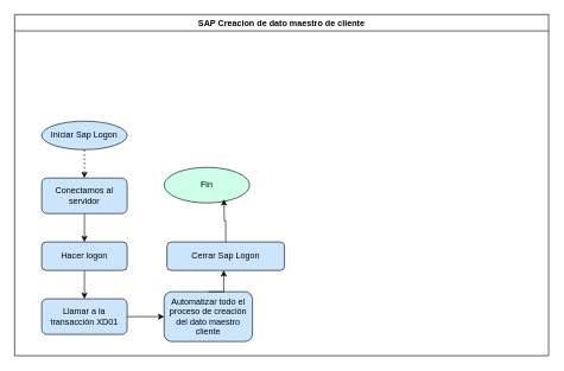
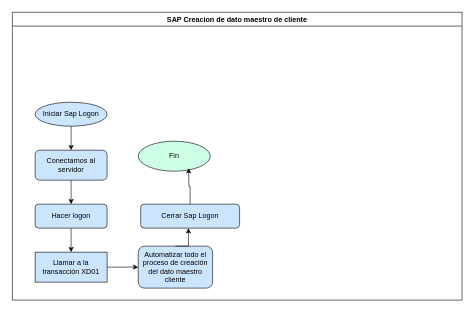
  <mxCell id="0" />
  <mxCell id="1" parent="0" />
  <mxCell id="2" value="SAP Creacion de dato maestro de cliente" style="swimlane;" parent="1" vertex="1"><mxGeometry x="20" y="20" width="750" height="480" as="geometry" /></mxCell>
- <mxCell id="3" style="edgeStyle=orthogonalEdgeStyle;rounded=0;orthogonalLoop=1;jettySize=auto;html=1;exitX=0.5;exitY=1;exitDx=0;exitDy=0;entryX=0.5;entryY=0;entryDx=0;entryDy=0;dashed=1;" parent="2" source="4" target="6" edge="1"><mxGeometry relative="1" as="geometry" /></mxCell>
+ <mxCell id="3" style="edgeStyle=orthogonalEdgeStyle;rounded=0;orthogonalLoop=1;jettySize=auto;html=1;exitX=0.5;exitY=1;exitDx=0;exitDy=0;entryX=0.5;entryY=0;entryDx=0;entryDy=0;" parent="2" source="4" target="6" edge="1"><mxGeometry relative="1" as="geometry" /></mxCell>
  <mxCell id="4" value="Iniciar Sap Logon" style="ellipse;whiteSpace=wrap;html=1;fillColor=#CCE5FF;" parent="2" vertex="1"><mxGeometry x="38" y="150" width="120" height="40" as="geometry" /></mxCell>
  <mxCell id="5" style="edgeStyle=orthogonalEdgeStyle;rounded=0;orthogonalLoop=1;jettySize=auto;html=1;exitX=0.5;exitY=1;exitDx=0;exitDy=0;entryX=0.5;entryY=0;entryDx=0;entryDy=0;" parent="2" source="6" target="8" edge="1"><mxGeometry relative="1" as="geometry" /></mxCell>
  <mxCell id="6" value="Conectarnos al servidor" style="rounded=1;whiteSpace=wrap;html=1;fillColor=#CCE5FF;" parent="2" vertex="1"><mxGeometry x="38" y="230" width="120" height="50" as="geometry" /></mxCell>
  <mxCell id="7" style="edgeStyle=orthogonalEdgeStyle;rounded=0;orthogonalLoop=1;jettySize=auto;html=1;exitX=0.5;exitY=1;exitDx=0;exitDy=0;entryX=0.5;entryY=0;entryDx=0;entryDy=0;" parent="2" source="8" target="10" edge="1"><mxGeometry relative="1" as="geometry" /></mxCell>
  <mxCell id="8" value="Hacer logon" style="rounded=1;whiteSpace=wrap;html=1;fillColor=#CCE5FF;" parent="2" vertex="1"><mxGeometry x="38" y="320" width="120" height="40" as="geometry" /></mxCell>
  <mxCell id="9" style="edgeStyle=orthogonalEdgeStyle;rounded=0;orthogonalLoop=1;jettySize=auto;html=1;exitX=1;exitY=0.5;exitDx=0;exitDy=0;entryX=0;entryY=0.5;entryDx=0;entryDy=0;" parent="2" source="10" target="12" edge="1"><mxGeometry relative="1" as="geometry" /></mxCell>
- <mxCell id="10" value="Llamar a la transacción&amp;nbsp;XD01" style="rounded=1;whiteSpace=wrap;html=1;fillColor=#CCE5FF;" parent="2" vertex="1"><mxGeometry x="38" y="400" width="120" height="50" as="geometry" /></mxCell>
+ <mxCell id="10" value="Llamar a la transacción&amp;nbsp;XD01" style="whiteSpace=wrap;html=1;fillColor=#CCE5FF;rounded=0;" parent="2" vertex="1"><mxGeometry x="38" y="400" width="120" height="50" as="geometry" /></mxCell>
  <mxCell id="11" value="Fin" style="ellipse;whiteSpace=wrap;html=1;fillColor=#CCFFE6;" parent="2" vertex="1"><mxGeometry x="210" y="215" width="120" height="50" as="geometry" /></mxCell>
  <mxCell id="12" value="Automatizar todo el proceso de creación del dato maestro cliente" style="rounded=1;whiteSpace=wrap;html=1;fillColor=#CCE5FF;" parent="2" vertex="1"><mxGeometry x="210" y="390" width="124" height="70" as="geometry" /></mxCell>
  <mxCell id="13" value="Cerrar Sap Logon" style="rounded=1;whiteSpace=wrap;html=1;fillColor=#CCE5FF;" parent="2" vertex="1"><mxGeometry x="214" y="320" width="165" height="40" as="geometry" /></mxCell>
  <mxCell id="14" style="edgeStyle=orthogonalEdgeStyle;rounded=0;orthogonalLoop=1;jettySize=auto;html=1;exitX=0.5;exitY=0;exitDx=0;exitDy=0;entryX=0.483;entryY=1;entryDx=0;entryDy=0;entryPerimeter=0;" parent="2" source="12" target="13" edge="1"><mxGeometry relative="1" as="geometry"><mxPoint x="272" y="370" as="targetPoint" /></mxGeometry></mxCell>
  <mxCell id="15" style="edgeStyle=orthogonalEdgeStyle;rounded=0;orthogonalLoop=1;jettySize=auto;html=1;" edge="1" parent="1" source="13"><mxGeometry relative="1" as="geometry"><mxPoint x="314" y="280" as="targetPoint" /></mxGeometry></mxCell>
